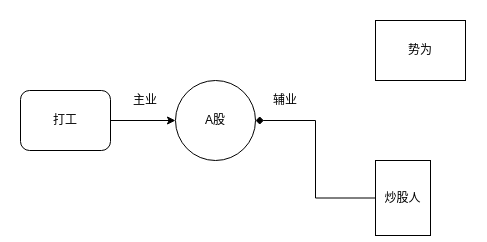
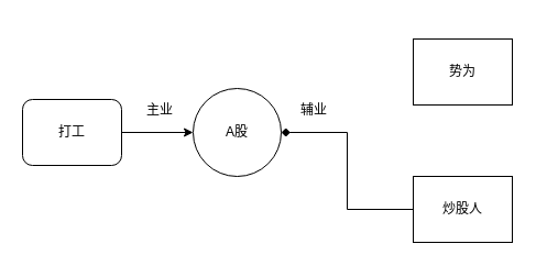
  <mxCell id="0" />
  <mxCell id="1" parent="0" />
  <mxCell id="2" value="A股" style="ellipse;whiteSpace=wrap;html=1;aspect=fixed;" vertex="1" parent="1"><mxGeometry x="175" y="80" width="80" height="80" as="geometry" /></mxCell>
  <mxCell id="3" value="" style="edgeStyle=orthogonalEdgeStyle;rounded=0;orthogonalLoop=1;jettySize=auto;html=1;" edge="1" parent="1" source="4" target="2"><mxGeometry relative="1" as="geometry" /></mxCell>
  <mxCell id="4" value="打工" style="rounded=1;whiteSpace=wrap;html=1;" vertex="1" parent="1"><mxGeometry x="20" y="90" width="90" height="60" as="geometry" /></mxCell>
  <mxCell id="5" value="" style="edgeStyle=orthogonalEdgeStyle;rounded=0;orthogonalLoop=1;jettySize=auto;html=1;endArrow=diamond;" edge="1" parent="1" source="6" target="2"><mxGeometry relative="1" as="geometry" /></mxCell>
- <mxCell id="6" value="炒股人" style="rounded=0;whiteSpace=wrap;html=1;" vertex="1" parent="1"><mxGeometry x="375" y="160" width="55" height="75" as="geometry" /></mxCell>
- <mxCell id="7" value="势为" style="rounded=0;whiteSpace=wrap;html=1;" vertex="1" parent="1"><mxGeometry x="375" y="20" width="90" height="60" as="geometry" /></mxCell>
+ <mxCell id="6" value="炒股人" style="rounded=0;whiteSpace=wrap;html=1;" vertex="1" parent="1"><mxGeometry x="375" y="160" width="90" height="60" as="geometry" /></mxCell>
+ <mxCell id="7" value="势为" style="rounded=0;whiteSpace=wrap;html=1;" vertex="1" parent="1"><mxGeometry x="375" y="35" width="90" height="60" as="geometry" /></mxCell>
  <mxCell id="8" value="主业" style="text;html=1;strokeColor=none;fillColor=none;align=center;verticalAlign=middle;whiteSpace=wrap;rounded=0;" vertex="1" parent="1"><mxGeometry x="125" y="90" width="40" height="20" as="geometry" /></mxCell>
  <mxCell id="9" value="辅业" style="text;html=1;strokeColor=none;fillColor=none;align=center;verticalAlign=middle;whiteSpace=wrap;rounded=0;" vertex="1" parent="1"><mxGeometry x="265" y="90" width="40" height="20" as="geometry" /></mxCell>
